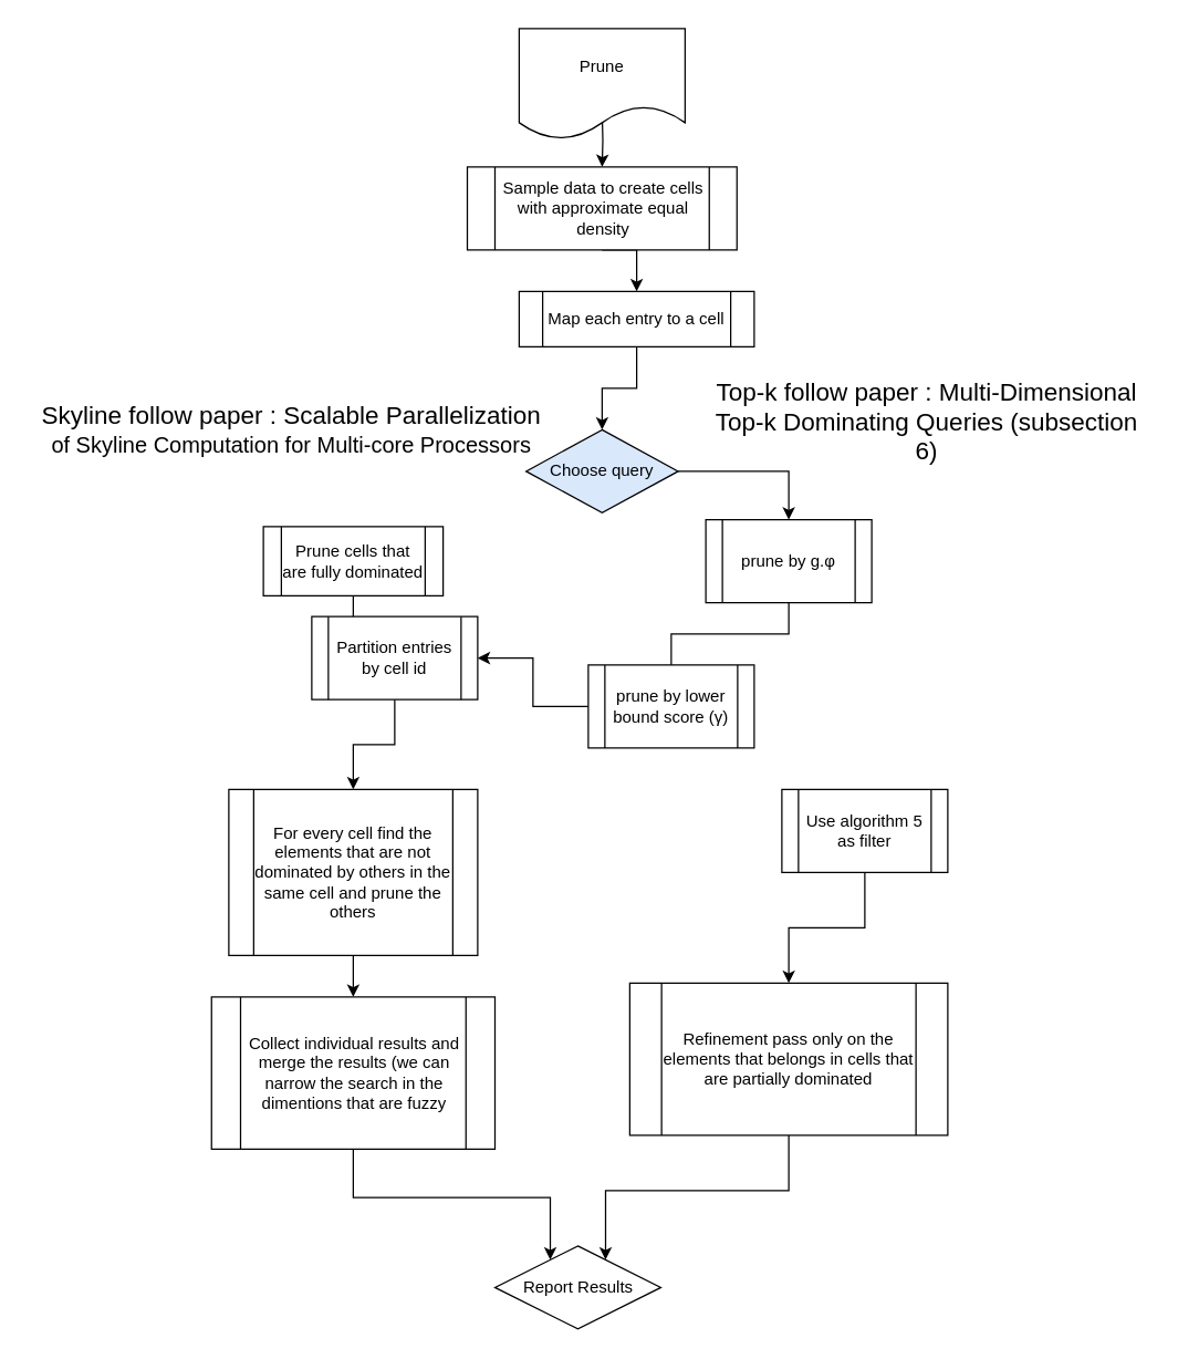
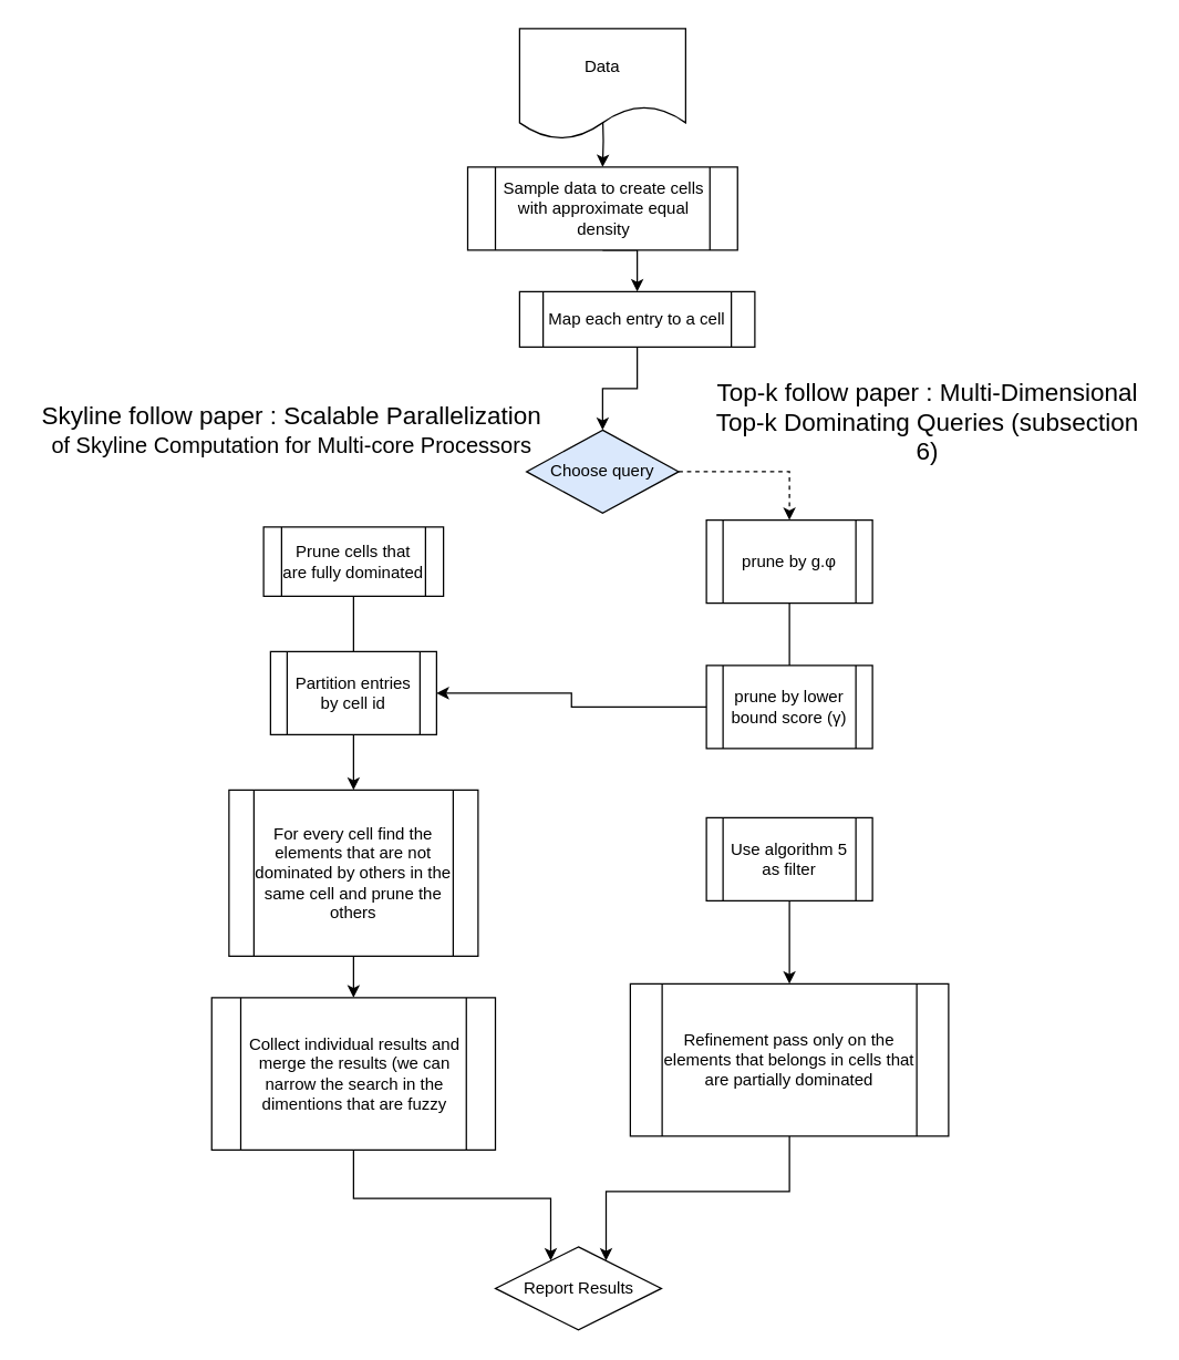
  <mxCell id="0" />
  <mxCell id="1" parent="0" />
  <mxCell id="2" style="edgeStyle=orthogonalEdgeStyle;rounded=0;orthogonalLoop=1;jettySize=auto;html=1;exitX=0.5;exitY=1;exitDx=0;exitDy=0;exitPerimeter=0;entryX=0.5;entryY=0;entryDx=0;entryDy=0;" edge="1" parent="1" target="4"><mxGeometry relative="1" as="geometry"><mxPoint x="435" y="80" as="sourcePoint" /></mxGeometry></mxCell>
  <mxCell id="3" style="edgeStyle=orthogonalEdgeStyle;rounded=0;orthogonalLoop=1;jettySize=auto;html=1;exitX=0.5;exitY=1;exitDx=0;exitDy=0;entryX=0.5;entryY=0;entryDx=0;entryDy=0;" edge="1" parent="1" source="4" target="6"><mxGeometry relative="1" as="geometry" /></mxCell>
  <mxCell id="4" value="Sample data to create cells with approximate equal density" style="shape=process;whiteSpace=wrap;html=1;backgroundOutline=1;" vertex="1" parent="1"><mxGeometry x="337.5" y="120" width="195" height="60" as="geometry" /></mxCell>
  <mxCell id="5" value="" style="edgeStyle=orthogonalEdgeStyle;rounded=0;orthogonalLoop=1;jettySize=auto;html=1;" edge="1" parent="1" source="6" target="8"><mxGeometry relative="1" as="geometry" /></mxCell>
  <mxCell id="6" value="Map each entry to a cell" style="shape=process;whiteSpace=wrap;html=1;backgroundOutline=1;" vertex="1" parent="1"><mxGeometry x="375" y="210" width="170" height="40" as="geometry" /></mxCell>
- <mxCell id="7" style="edgeStyle=orthogonalEdgeStyle;rounded=0;orthogonalLoop=1;jettySize=auto;html=1;" edge="1" parent="1" source="8" target="20"><mxGeometry relative="1" as="geometry" /></mxCell>
+ <mxCell id="7" style="edgeStyle=orthogonalEdgeStyle;rounded=0;orthogonalLoop=1;jettySize=auto;html=1;dashed=1;" edge="1" parent="1" source="8" target="20"><mxGeometry relative="1" as="geometry" /></mxCell>
  <mxCell id="8" value="Choose query" style="rhombus;whiteSpace=wrap;html=1;fillColor=#dae8fc;" vertex="1" parent="1"><mxGeometry x="380" y="310" width="110" height="60" as="geometry" /></mxCell>
- <mxCell id="9" value="Prune" style="shape=document;whiteSpace=wrap;html=1;boundedLbl=1;" vertex="1" parent="1"><mxGeometry x="375" width="120" height="80" as="geometry" y="20" /></mxCell>
+ <mxCell id="9" value="Data" style="shape=document;whiteSpace=wrap;html=1;boundedLbl=1;" vertex="1" parent="1"><mxGeometry x="375" width="120" height="80" as="geometry" y="20" /></mxCell>
  <mxCell id="10" value="" style="edgeStyle=orthogonalEdgeStyle;rounded=0;orthogonalLoop=1;jettySize=auto;html=1;endArrow=none;" edge="1" parent="1" source="11" target="14"><mxGeometry relative="1" as="geometry" /></mxCell>
  <mxCell id="11" value="Prune cells that are fully dominated" style="shape=process;whiteSpace=wrap;html=1;backgroundOutline=1;" vertex="1" parent="1"><mxGeometry x="190" y="380" width="130" height="50" as="geometry" /></mxCell>
  <mxCell id="12" value="&lt;div&gt;&lt;font style=&quot;font-size: 18px&quot;&gt;Skyline follow paper : Scalable Parallelization &lt;br&gt;&lt;/font&gt;&lt;/div&gt;&lt;div&gt;&lt;font size=&quot;3&quot;&gt;of Skyline Computation for Multi-core Processors&lt;/font&gt;&lt;/div&gt;" style="text;html=1;align=center;verticalAlign=middle;resizable=0;points=[];autosize=1;" vertex="1" parent="1"><mxGeometry x="20" y="290" width="380" height="40" as="geometry" /></mxCell>
  <mxCell id="13" value="" style="edgeStyle=orthogonalEdgeStyle;rounded=0;orthogonalLoop=1;jettySize=auto;html=1;" edge="1" parent="1" source="14" target="16"><mxGeometry relative="1" as="geometry" /></mxCell>
- <mxCell id="14" value="Partition entries by cell id" style="shape=process;whiteSpace=wrap;html=1;backgroundOutline=1;" vertex="1" parent="1"><mxGeometry x="225" y="445" width="120" height="60" as="geometry" /></mxCell>
+ <mxCell id="14" value="Partition entries by cell id" style="shape=process;whiteSpace=wrap;html=1;backgroundOutline=1;" vertex="1" parent="1"><mxGeometry x="195" y="470" width="120" height="60" as="geometry" /></mxCell>
  <mxCell id="15" value="" style="edgeStyle=orthogonalEdgeStyle;rounded=0;orthogonalLoop=1;jettySize=auto;html=1;" edge="1" parent="1" source="16" target="18"><mxGeometry relative="1" as="geometry" /></mxCell>
  <mxCell id="16" value="For every cell find the elements that are not dominated by others in the same cell and prune the others" style="shape=process;whiteSpace=wrap;html=1;backgroundOutline=1;" vertex="1" parent="1"><mxGeometry x="165" y="570" width="180" height="120" as="geometry" /></mxCell>
  <mxCell id="17" style="edgeStyle=orthogonalEdgeStyle;rounded=0;orthogonalLoop=1;jettySize=auto;html=1;entryX=0.25;entryY=0;entryDx=0;entryDy=0;" edge="1" parent="1" source="18" target="28"><mxGeometry relative="1" as="geometry" /></mxCell>
  <mxCell id="18" value="Collect individual results and merge the results (we can narrow the search in the dimentions that are fuzzy" style="shape=process;whiteSpace=wrap;html=1;backgroundOutline=1;" vertex="1" parent="1"><mxGeometry x="152.5" y="720" width="205" height="110" as="geometry" /></mxCell>
  <mxCell id="19" value="" style="edgeStyle=orthogonalEdgeStyle;rounded=0;orthogonalLoop=1;jettySize=auto;html=1;endArrow=none;" edge="1" parent="1" source="20" target="23"><mxGeometry relative="1" as="geometry" /></mxCell>
  <mxCell id="20" value="prune by g.φ" style="shape=process;whiteSpace=wrap;html=1;backgroundOutline=1;" vertex="1" parent="1"><mxGeometry x="510" y="375" width="120" height="60" as="geometry" /></mxCell>
  <mxCell id="21" value="&lt;font style=&quot;font-size: 18px&quot;&gt;Top-k follow paper : Multi-Dimensional Top-k Dominating Queries (subsection 6)&lt;/font&gt;" style="text;html=1;strokeColor=none;fillColor=none;align=center;verticalAlign=middle;whiteSpace=wrap;rounded=0;" vertex="1" parent="1"><mxGeometry x="510" y="270" width="320" height="70" as="geometry" /></mxCell>
  <mxCell id="22" value="" style="edgeStyle=orthogonalEdgeStyle;rounded=0;orthogonalLoop=1;jettySize=auto;html=1;" edge="1" parent="1" source="23" target="14"><mxGeometry relative="1" as="geometry" /></mxCell>
- <mxCell id="23" value="prune by lower bound score (γ)" style="shape=process;whiteSpace=wrap;html=1;backgroundOutline=1;" vertex="1" parent="1"><mxGeometry x="425" y="480" width="120" height="60" as="geometry" /></mxCell>
+ <mxCell id="23" value="prune by lower bound score (γ)" style="shape=process;whiteSpace=wrap;html=1;backgroundOutline=1;" vertex="1" parent="1"><mxGeometry x="510" y="480" width="120" height="60" as="geometry" /></mxCell>
  <mxCell id="24" value="" style="edgeStyle=orthogonalEdgeStyle;rounded=0;orthogonalLoop=1;jettySize=auto;html=1;" edge="1" parent="1" source="25" target="27"><mxGeometry relative="1" as="geometry" /></mxCell>
- <mxCell id="25" value="Use algorithm 5 as filter" style="shape=process;whiteSpace=wrap;html=1;backgroundOutline=1;" vertex="1" parent="1"><mxGeometry x="565" y="570" width="120" height="60" as="geometry" /></mxCell>
+ <mxCell id="25" value="Use algorithm 5 as filter" style="shape=process;whiteSpace=wrap;html=1;backgroundOutline=1;" vertex="1" parent="1"><mxGeometry x="510" y="590" width="120" height="60" as="geometry" /></mxCell>
  <mxCell id="26" style="edgeStyle=orthogonalEdgeStyle;rounded=0;orthogonalLoop=1;jettySize=auto;html=1;entryX=0.75;entryY=0;entryDx=0;entryDy=0;" edge="1" parent="1" source="27" target="28"><mxGeometry relative="1" as="geometry" /></mxCell>
  <mxCell id="27" value="Refinement pass only on the elements that belongs in cells that are partially dominated" style="shape=process;whiteSpace=wrap;html=1;backgroundOutline=1;" vertex="1" parent="1"><mxGeometry x="455" y="710" width="230" height="110" as="geometry" /></mxCell>
  <mxCell id="28" value="Report Results" style="rhombus;whiteSpace=wrap;html=1;" vertex="1" parent="1"><mxGeometry x="357.5" y="900" width="120" height="60" as="geometry" /></mxCell>
